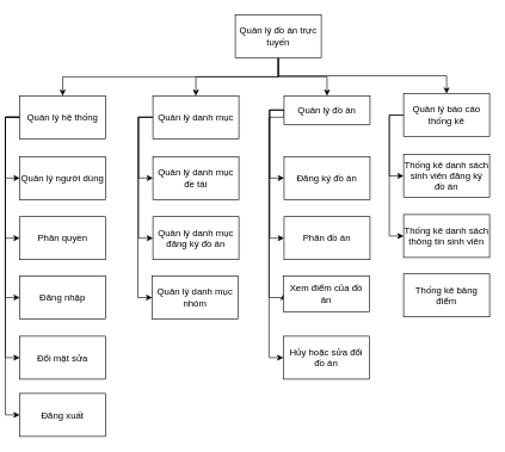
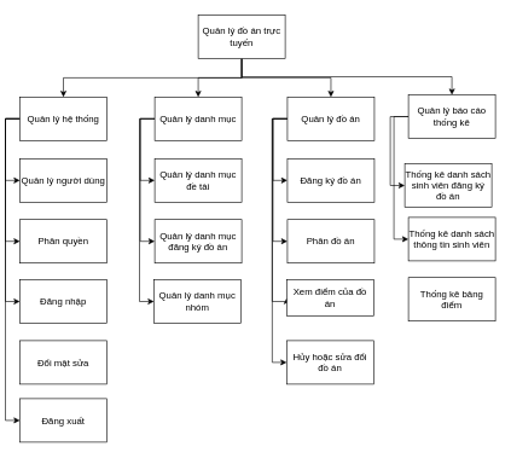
  <mxCell id="0" />
  <mxCell id="1" parent="0" />
  <mxCell id="2" style="edgeStyle=orthogonalEdgeStyle;rounded=0;orthogonalLoop=1;jettySize=auto;html=1;exitX=0.5;exitY=1;exitDx=0;exitDy=0;fontSize=13;" edge="1" parent="1" source="6" target="12"><mxGeometry relative="1" as="geometry" /></mxCell>
  <mxCell id="3" style="edgeStyle=orthogonalEdgeStyle;rounded=0;orthogonalLoop=1;jettySize=auto;html=1;exitX=0.5;exitY=1;exitDx=0;exitDy=0;entryX=0.5;entryY=0;entryDx=0;entryDy=0;fontSize=13;" edge="1" parent="1" source="6" target="21"><mxGeometry relative="1" as="geometry" /></mxCell>
  <mxCell id="4" style="edgeStyle=orthogonalEdgeStyle;rounded=0;orthogonalLoop=1;jettySize=auto;html=1;exitX=0.5;exitY=1;exitDx=0;exitDy=0;entryX=0.5;entryY=0;entryDx=0;entryDy=0;" edge="1" parent="1" source="6" target="29"><mxGeometry relative="1" as="geometry" /></mxCell>
  <mxCell id="5" style="edgeStyle=orthogonalEdgeStyle;rounded=0;orthogonalLoop=1;jettySize=auto;html=1;exitX=0.5;exitY=1;exitDx=0;exitDy=0;entryX=0.5;entryY=0;entryDx=0;entryDy=0;" edge="1" parent="1" source="6" target="36"><mxGeometry relative="1" as="geometry" /></mxCell>
- <mxCell id="6" value="Quản lý đồ án trực tuyến" style="rounded=0;whiteSpace=wrap;html=1;fontSize=13;" vertex="1" parent="1"><mxGeometry x="321" y="20" width="120" height="60" as="geometry" /></mxCell>
+ <mxCell id="6" value="Quản lý đồ án trực tuyến" style="rounded=0;whiteSpace=wrap;html=1;fontSize=13;" vertex="1" parent="1"><mxGeometry x="266" y="20" width="120" height="60" as="geometry" /></mxCell>
  <mxCell id="7" style="edgeStyle=orthogonalEdgeStyle;rounded=0;orthogonalLoop=1;jettySize=auto;html=1;exitX=0;exitY=0.5;exitDx=0;exitDy=0;entryX=0;entryY=0.5;entryDx=0;entryDy=0;fontSize=13;" edge="1" parent="1" source="12" target="13"><mxGeometry relative="1" as="geometry" /></mxCell>
  <mxCell id="8" style="edgeStyle=orthogonalEdgeStyle;rounded=0;orthogonalLoop=1;jettySize=auto;html=1;exitX=0;exitY=0.5;exitDx=0;exitDy=0;entryX=0;entryY=0.5;entryDx=0;entryDy=0;fontSize=13;" edge="1" parent="1" source="12" target="14"><mxGeometry relative="1" as="geometry" /></mxCell>
  <mxCell id="9" style="edgeStyle=orthogonalEdgeStyle;rounded=0;orthogonalLoop=1;jettySize=auto;html=1;exitX=0;exitY=0.5;exitDx=0;exitDy=0;entryX=0;entryY=0.5;entryDx=0;entryDy=0;fontSize=13;" edge="1" parent="1" source="12" target="15"><mxGeometry relative="1" as="geometry" /></mxCell>
- <mxCell id="10" style="edgeStyle=orthogonalEdgeStyle;rounded=0;orthogonalLoop=1;jettySize=auto;html=1;exitX=0;exitY=0.5;exitDx=0;exitDy=0;entryX=0;entryY=0.5;entryDx=0;entryDy=0;fontSize=13;" edge="1" parent="1" source="12" target="17"><mxGeometry relative="1" as="geometry" /></mxCell>
  <mxCell id="11" style="edgeStyle=orthogonalEdgeStyle;rounded=0;orthogonalLoop=1;jettySize=auto;html=1;exitX=0;exitY=0.5;exitDx=0;exitDy=0;entryX=0;entryY=0.5;entryDx=0;entryDy=0;fontSize=13;" edge="1" parent="1" source="12" target="16"><mxGeometry relative="1" as="geometry" /></mxCell>
  <mxCell id="12" value="Quản lý hệ thống" style="rounded=0;whiteSpace=wrap;html=1;fontSize=13;" vertex="1" parent="1"><mxGeometry x="20" y="133" width="120" height="60" as="geometry" /></mxCell>
  <mxCell id="13" value="Quản lý người dùng" style="rounded=0;whiteSpace=wrap;html=1;fontSize=13;" vertex="1" parent="1"><mxGeometry x="20" y="218" width="120" height="60" as="geometry" /></mxCell>
  <mxCell id="14" value="Phân quyền" style="rounded=0;whiteSpace=wrap;html=1;fontSize=13;" vertex="1" parent="1"><mxGeometry x="20" y="302" width="120" height="60" as="geometry" /></mxCell>
  <mxCell id="15" value="Đăng nhập" style="rounded=0;whiteSpace=wrap;html=1;fontSize=13;" vertex="1" parent="1"><mxGeometry x="20" y="385" width="120" height="60" as="geometry" /></mxCell>
  <mxCell id="16" value="Đăng xuất" style="rounded=0;whiteSpace=wrap;html=1;fontSize=13;" vertex="1" parent="1"><mxGeometry x="20" y="549" width="120" height="60" as="geometry" /></mxCell>
  <mxCell id="17" value="Đổi mật sửa" style="rounded=0;whiteSpace=wrap;html=1;fontSize=13;" vertex="1" parent="1"><mxGeometry x="20" y="469" width="120" height="60" as="geometry" /></mxCell>
  <mxCell id="18" style="edgeStyle=orthogonalEdgeStyle;rounded=0;orthogonalLoop=1;jettySize=auto;html=1;exitX=0;exitY=0.5;exitDx=0;exitDy=0;entryX=0;entryY=0.5;entryDx=0;entryDy=0;fontSize=13;" edge="1" source="21" target="22" parent="1"><mxGeometry relative="1" as="geometry" /></mxCell>
  <mxCell id="19" style="edgeStyle=orthogonalEdgeStyle;rounded=0;orthogonalLoop=1;jettySize=auto;html=1;exitX=0;exitY=0.5;exitDx=0;exitDy=0;entryX=0;entryY=0.5;entryDx=0;entryDy=0;fontSize=13;" edge="1" source="21" target="23" parent="1"><mxGeometry relative="1" as="geometry" /></mxCell>
  <mxCell id="20" style="edgeStyle=orthogonalEdgeStyle;rounded=0;orthogonalLoop=1;jettySize=auto;html=1;exitX=0;exitY=0.5;exitDx=0;exitDy=0;entryX=0;entryY=0.5;entryDx=0;entryDy=0;" edge="1" parent="1" source="21" target="24"><mxGeometry relative="1" as="geometry"><Array as="points"><mxPoint x="185" y="163" /><mxPoint x="185" y="415" /></Array></mxGeometry></mxCell>
  <mxCell id="21" value="Quản lý danh mục" style="rounded=0;whiteSpace=wrap;html=1;fontSize=13;" vertex="1" parent="1"><mxGeometry x="206" y="133" width="120" height="60" as="geometry" /></mxCell>
  <mxCell id="22" value="Quản lý danh mục đề tài" style="rounded=0;whiteSpace=wrap;html=1;fontSize=13;" vertex="1" parent="1"><mxGeometry x="206" y="218" width="120" height="60" as="geometry" /></mxCell>
  <mxCell id="23" value="Quản lý danh mục đăng ký đồ án" style="rounded=0;whiteSpace=wrap;html=1;fontSize=13;" vertex="1" parent="1"><mxGeometry x="206" y="302" width="120" height="60" as="geometry" /></mxCell>
  <mxCell id="24" value="Quản lý danh mục nhóm" style="rounded=0;whiteSpace=wrap;html=1;fontSize=13;" vertex="1" parent="1"><mxGeometry x="205" y="385" width="120" height="60" as="geometry" /></mxCell>
  <mxCell id="25" style="edgeStyle=orthogonalEdgeStyle;rounded=0;orthogonalLoop=1;jettySize=auto;html=1;exitX=0;exitY=0.5;exitDx=0;exitDy=0;entryX=0;entryY=0.5;entryDx=0;entryDy=0;fontSize=13;" edge="1" source="29" target="30" parent="1"><mxGeometry relative="1" as="geometry" /></mxCell>
  <mxCell id="26" style="edgeStyle=orthogonalEdgeStyle;rounded=0;orthogonalLoop=1;jettySize=auto;html=1;exitX=0;exitY=0.5;exitDx=0;exitDy=0;entryX=0;entryY=0.5;entryDx=0;entryDy=0;fontSize=13;" edge="1" source="29" target="31" parent="1"><mxGeometry relative="1" as="geometry" /></mxCell>
  <mxCell id="27" style="edgeStyle=orthogonalEdgeStyle;rounded=0;orthogonalLoop=1;jettySize=auto;html=1;exitX=0;exitY=0.5;exitDx=0;exitDy=0;entryX=0;entryY=0.5;entryDx=0;entryDy=0;" edge="1" source="29" target="32" parent="1"><mxGeometry relative="1" as="geometry"><Array as="points"><mxPoint x="368.06" y="163" /><mxPoint x="368.06" y="415" /></Array></mxGeometry></mxCell>
  <mxCell id="28" style="edgeStyle=orthogonalEdgeStyle;rounded=0;orthogonalLoop=1;jettySize=auto;html=1;exitX=0;exitY=0.5;exitDx=0;exitDy=0;entryX=0;entryY=0.5;entryDx=0;entryDy=0;" edge="1" parent="1" source="29" target="33"><mxGeometry relative="1" as="geometry" /></mxCell>
- <mxCell id="29" value="Quản lý đồ án" style="rounded=0;whiteSpace=wrap;html=1;fontSize=13;" vertex="1" parent="1"><mxGeometry x="389.06" y="133" width="120" height="40" as="geometry" /></mxCell>
+ <mxCell id="29" value="Quản lý đồ án" style="rounded=0;whiteSpace=wrap;html=1;fontSize=13;" vertex="1" parent="1"><mxGeometry x="389.06" y="133" width="120" height="60" as="geometry" /></mxCell>
  <mxCell id="30" value="Đăng ký đồ án" style="rounded=0;whiteSpace=wrap;html=1;fontSize=13;" vertex="1" parent="1"><mxGeometry x="389.06" y="218" width="120" height="60" as="geometry" /></mxCell>
  <mxCell id="31" value="Phân đồ án" style="rounded=0;whiteSpace=wrap;html=1;fontSize=13;" vertex="1" parent="1"><mxGeometry x="389.06" y="302" width="120" height="60" as="geometry" /></mxCell>
  <mxCell id="32" value="Xem điểm của đồ án" style="rounded=0;whiteSpace=wrap;html=1;fontSize=13;" vertex="1" parent="1"><mxGeometry x="388.06" y="385" width="120" height="50" as="geometry" /></mxCell>
  <mxCell id="33" value="Hủy hoặc sửa đổi đồ án" style="rounded=0;whiteSpace=wrap;html=1;fontSize=13;" vertex="1" parent="1"><mxGeometry x="388.06" y="469" width="120" height="60" as="geometry" /></mxCell>
  <mxCell id="34" style="edgeStyle=orthogonalEdgeStyle;rounded=0;orthogonalLoop=1;jettySize=auto;html=1;exitX=0;exitY=0.5;exitDx=0;exitDy=0;entryX=0;entryY=0.5;entryDx=0;entryDy=0;fontSize=13;" edge="1" source="36" target="37" parent="1"><mxGeometry relative="1" as="geometry" /></mxCell>
  <mxCell id="35" style="edgeStyle=orthogonalEdgeStyle;rounded=0;orthogonalLoop=1;jettySize=auto;html=1;exitX=0;exitY=0.5;exitDx=0;exitDy=0;entryX=0;entryY=0.5;entryDx=0;entryDy=0;fontSize=13;" edge="1" source="36" target="38" parent="1"><mxGeometry relative="1" as="geometry" /></mxCell>
  <mxCell id="36" value="Quản lý báo cáo thống kê" style="rounded=0;whiteSpace=wrap;html=1;fontSize=13;" vertex="1" parent="1"><mxGeometry x="556" y="130" width="120" height="60" as="geometry" /></mxCell>
- <mxCell id="37" value="Thống kê danh sách sinh viên đăng ký đồ án" style="rounded=0;whiteSpace=wrap;html=1;fontSize=13;" vertex="1" parent="1"><mxGeometry x="556" y="215" width="120" height="60" as="geometry" /></mxCell>
+ <mxCell id="37" value="Thống kê danh sách sinh viên đăng ký đồ án" style="rounded=0;whiteSpace=wrap;html=1;fontSize=13;" vertex="1" parent="1"><mxGeometry x="551" y="225" width="120" height="60" as="geometry" /></mxCell>
  <mxCell id="38" value="Thống kê danh sách thông tin sinh viên" style="rounded=0;whiteSpace=wrap;html=1;fontSize=13;" vertex="1" parent="1"><mxGeometry x="556" y="299" width="120" height="60" as="geometry" /></mxCell>
  <mxCell id="39" value="Thống kê bảng điểm" style="rounded=0;whiteSpace=wrap;html=1;fontSize=13;" vertex="1" parent="1"><mxGeometry x="556" y="382" width="120" height="60" as="geometry" /></mxCell>
